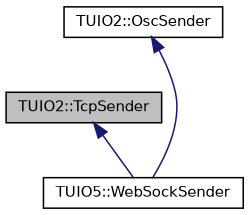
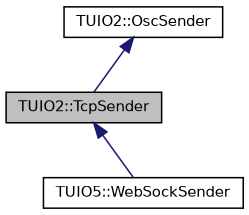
  digraph {
    node [color=black fillcolor=white fontname=Helvetica fontsize=10 shape=record style=filled]
    edge [color=midnightblue dir=back fontname=Helvetica fontsize=10 labelfontname=Helvetica labelfontsize=10 style=solid]
    n1 [fillcolor=grey75 fontcolor=black height=0.2 label="TUIO2::TcpSender" width=0.4]
    n2 [height=0.2 label="TUIO5::WebSockSender" width=0.4]
    n3 [height=0.2 label="TUIO2::OscSender" width=0.4]
    n1 -> n2
-   n3 -> n2
+   n3 -> n1
  }
